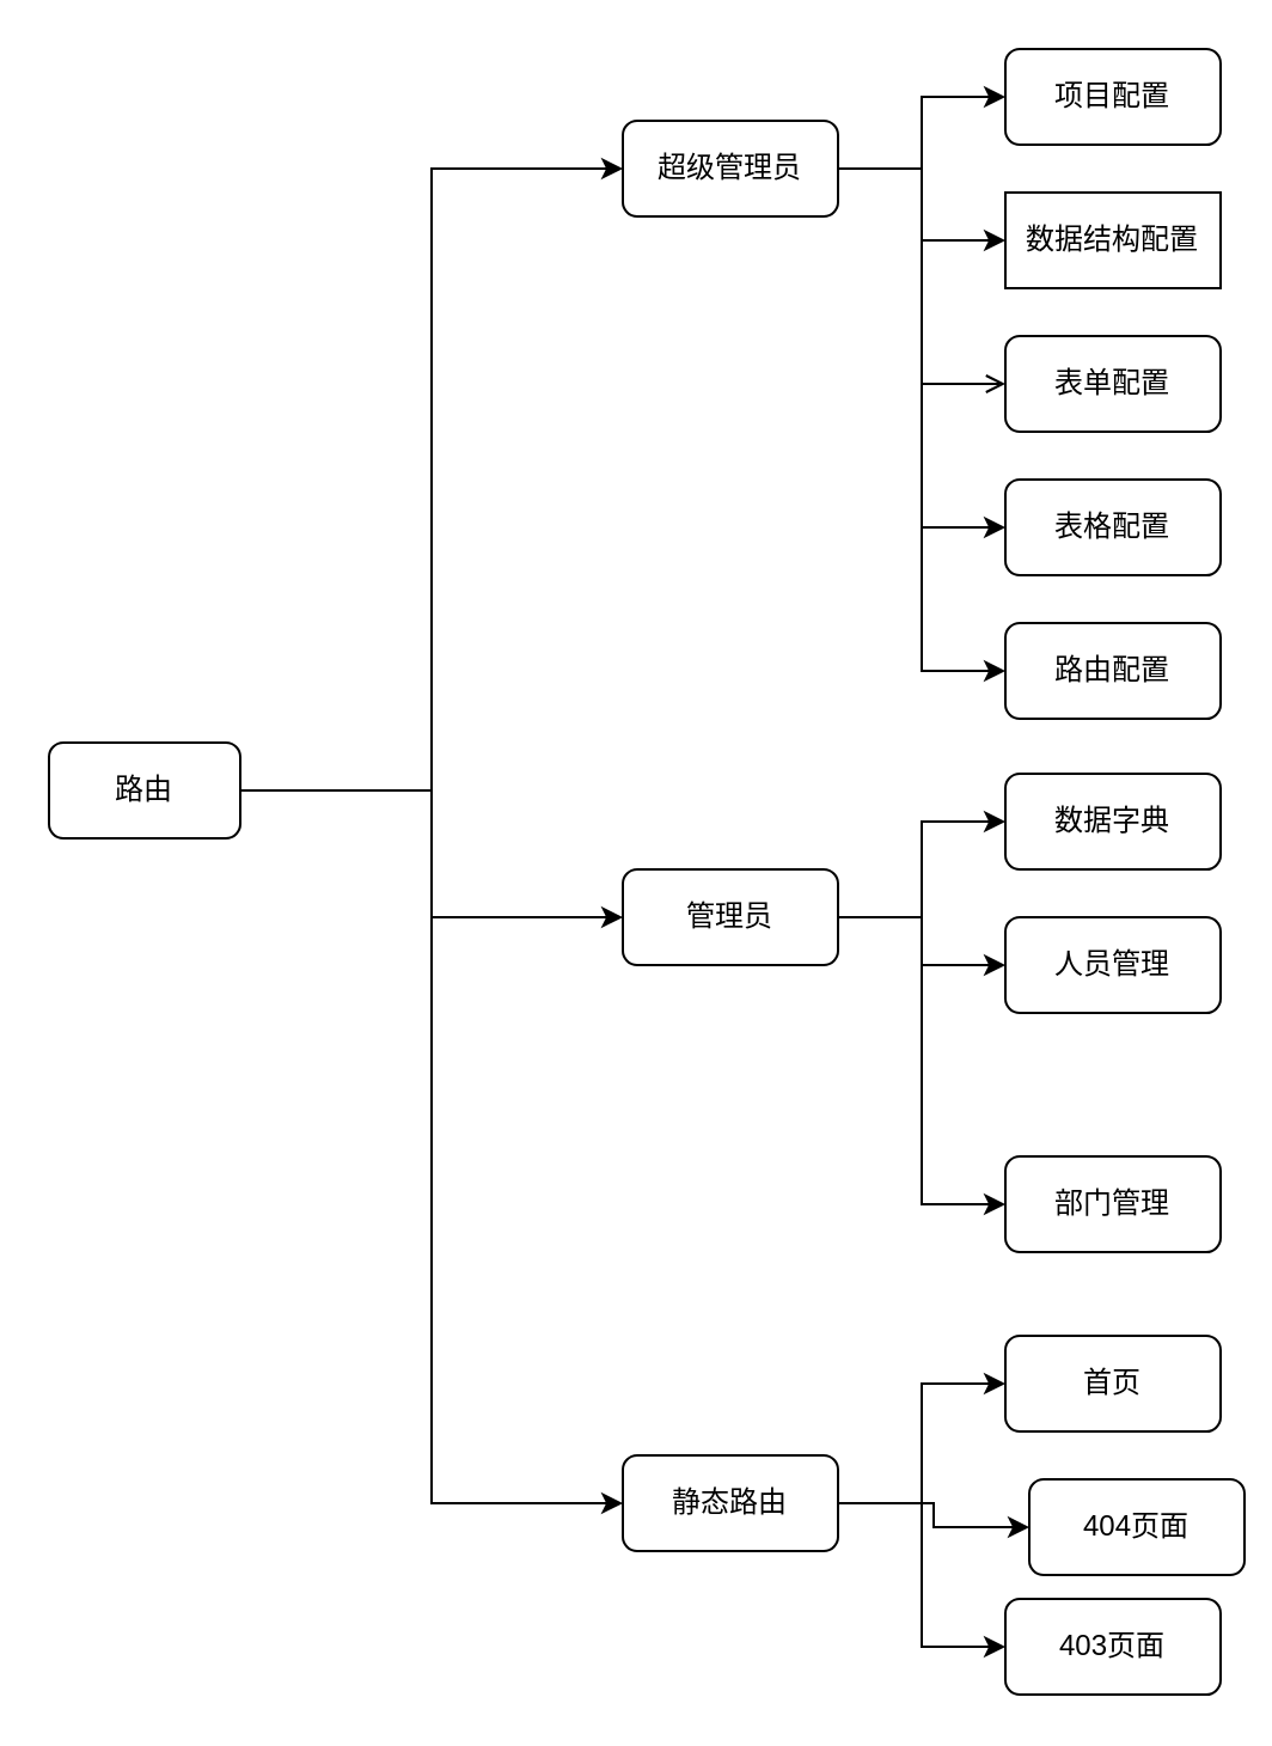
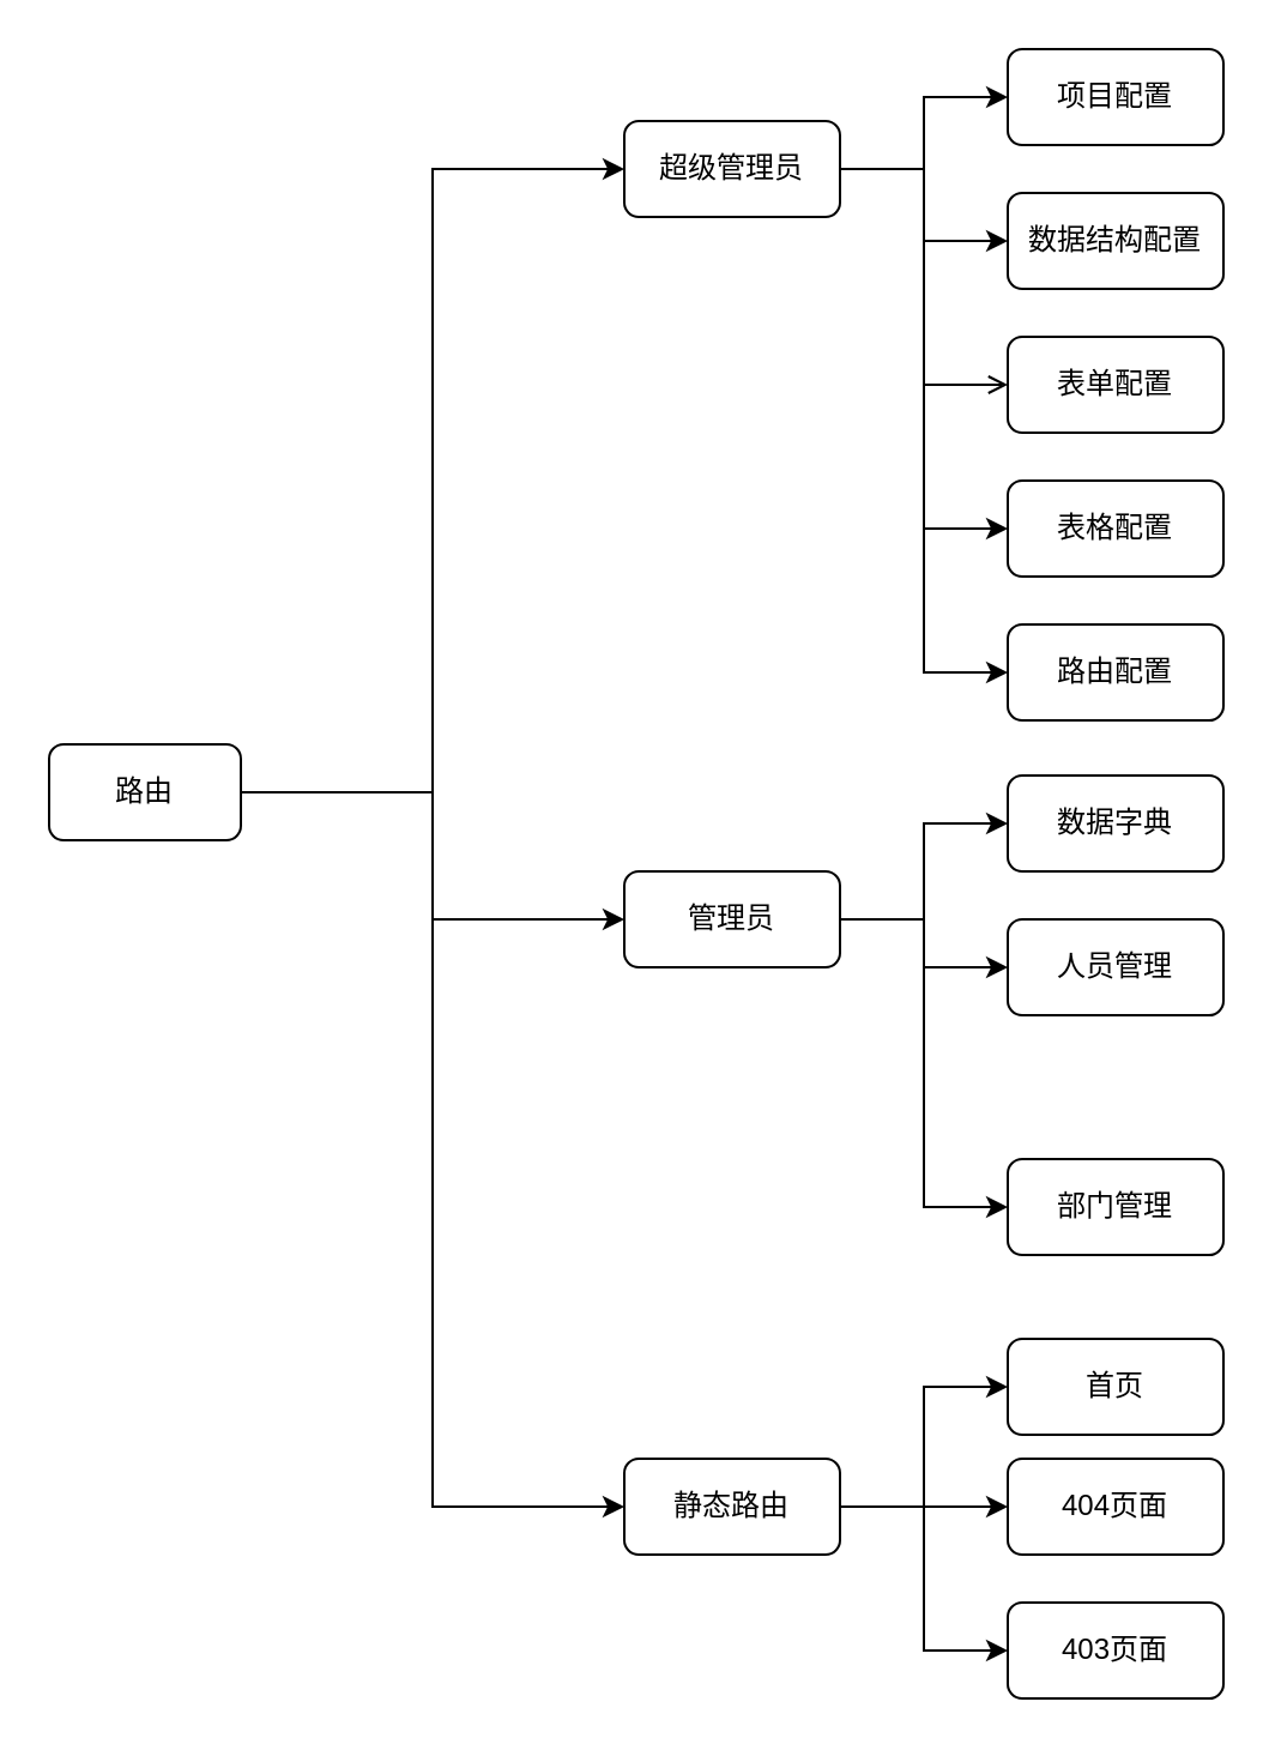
  <mxCell id="0" />
  <mxCell id="1" parent="0" />
  <mxCell id="2" style="edgeStyle=orthogonalEdgeStyle;rounded=0;orthogonalLoop=1;jettySize=auto;html=1;entryX=0;entryY=0.5;entryDx=0;entryDy=0;" edge="1" parent="1" source="5" target="11"><mxGeometry relative="1" as="geometry" /></mxCell>
  <mxCell id="3" style="edgeStyle=orthogonalEdgeStyle;rounded=0;orthogonalLoop=1;jettySize=auto;html=1;entryX=0;entryY=0.5;entryDx=0;entryDy=0;" edge="1" parent="1" source="5" target="20"><mxGeometry relative="1" as="geometry" /></mxCell>
  <mxCell id="4" style="edgeStyle=orthogonalEdgeStyle;rounded=0;orthogonalLoop=1;jettySize=auto;html=1;entryX=0;entryY=0.5;entryDx=0;entryDy=0;" edge="1" parent="1" source="5" target="27"><mxGeometry relative="1" as="geometry" /></mxCell>
  <mxCell id="5" value="路由" style="rounded=1;whiteSpace=wrap;html=1;" vertex="1" parent="1"><mxGeometry x="20" y="310" width="80" height="40" as="geometry" /></mxCell>
  <mxCell id="6" style="edgeStyle=orthogonalEdgeStyle;rounded=0;orthogonalLoop=1;jettySize=auto;html=1;entryX=0;entryY=0.5;entryDx=0;entryDy=0;" edge="1" parent="1" source="11" target="12"><mxGeometry relative="1" as="geometry" /></mxCell>
  <mxCell id="7" style="edgeStyle=orthogonalEdgeStyle;rounded=0;orthogonalLoop=1;jettySize=auto;html=1;" edge="1" parent="1" source="11" target="13"><mxGeometry relative="1" as="geometry" /></mxCell>
  <mxCell id="8" style="edgeStyle=orthogonalEdgeStyle;rounded=0;orthogonalLoop=1;jettySize=auto;html=1;entryX=0;entryY=0.5;entryDx=0;entryDy=0;endArrow=open;" edge="1" parent="1" source="11" target="14"><mxGeometry relative="1" as="geometry" /></mxCell>
  <mxCell id="9" style="edgeStyle=orthogonalEdgeStyle;rounded=0;orthogonalLoop=1;jettySize=auto;html=1;entryX=0;entryY=0.5;entryDx=0;entryDy=0;" edge="1" parent="1" source="11" target="15"><mxGeometry relative="1" as="geometry" /></mxCell>
  <mxCell id="10" style="edgeStyle=orthogonalEdgeStyle;rounded=0;orthogonalLoop=1;jettySize=auto;html=1;entryX=0;entryY=0.5;entryDx=0;entryDy=0;" edge="1" parent="1" source="11" target="16"><mxGeometry relative="1" as="geometry" /></mxCell>
  <mxCell id="11" value="超级管理员" style="rounded=1;whiteSpace=wrap;html=1;" vertex="1" parent="1"><mxGeometry x="260" y="50" width="90" height="40" as="geometry" /></mxCell>
  <mxCell id="12" value="项目配置" style="rounded=1;whiteSpace=wrap;html=1;" vertex="1" parent="1"><mxGeometry x="420" y="20" width="90" height="40" as="geometry" /></mxCell>
- <mxCell id="13" value="数据结构配置" style="whiteSpace=wrap;html=1;rounded=0;" vertex="1" parent="1"><mxGeometry x="420" y="80" width="90" height="40" as="geometry" /></mxCell>
+ <mxCell id="13" value="数据结构配置" style="rounded=1;whiteSpace=wrap;html=1;" vertex="1" parent="1"><mxGeometry x="420" y="80" width="90" height="40" as="geometry" /></mxCell>
  <mxCell id="14" value="表单配置" style="rounded=1;whiteSpace=wrap;html=1;" vertex="1" parent="1"><mxGeometry x="420" y="140" width="90" height="40" as="geometry" /></mxCell>
  <mxCell id="15" value="表格配置" style="rounded=1;whiteSpace=wrap;html=1;" vertex="1" parent="1"><mxGeometry x="420" y="200" width="90" height="40" as="geometry" /></mxCell>
  <mxCell id="16" value="路由配置" style="rounded=1;whiteSpace=wrap;html=1;" vertex="1" parent="1"><mxGeometry x="420" y="260" width="90" height="40" as="geometry" /></mxCell>
  <mxCell id="17" style="edgeStyle=orthogonalEdgeStyle;rounded=0;orthogonalLoop=1;jettySize=auto;html=1;" edge="1" parent="1" source="20" target="22"><mxGeometry relative="1" as="geometry" /></mxCell>
  <mxCell id="18" style="edgeStyle=orthogonalEdgeStyle;rounded=0;orthogonalLoop=1;jettySize=auto;html=1;entryX=0;entryY=0.5;entryDx=0;entryDy=0;" edge="1" parent="1" source="20" target="23"><mxGeometry relative="1" as="geometry" /></mxCell>
  <mxCell id="19" style="edgeStyle=orthogonalEdgeStyle;rounded=0;orthogonalLoop=1;jettySize=auto;html=1;entryX=0;entryY=0.5;entryDx=0;entryDy=0;" edge="1" parent="1" source="20" target="21"><mxGeometry relative="1" as="geometry" /></mxCell>
  <mxCell id="20" value="管理员" style="rounded=1;whiteSpace=wrap;html=1;" vertex="1" parent="1"><mxGeometry x="260" y="363" width="90" height="40" as="geometry" /></mxCell>
  <mxCell id="21" value="数据字典" style="rounded=1;whiteSpace=wrap;html=1;" vertex="1" parent="1"><mxGeometry x="420" y="323" width="90" height="40" as="geometry" /></mxCell>
  <mxCell id="22" value="人员管理" style="rounded=1;whiteSpace=wrap;html=1;" vertex="1" parent="1"><mxGeometry x="420" y="383" width="90" height="40" as="geometry" /></mxCell>
  <mxCell id="23" value="部门管理" style="rounded=1;whiteSpace=wrap;html=1;" vertex="1" parent="1"><mxGeometry x="420" y="483" width="90" height="40" as="geometry" /></mxCell>
  <mxCell id="24" style="edgeStyle=orthogonalEdgeStyle;rounded=0;orthogonalLoop=1;jettySize=auto;html=1;entryX=0;entryY=0.5;entryDx=0;entryDy=0;" edge="1" parent="1" source="27" target="28"><mxGeometry relative="1" as="geometry" /></mxCell>
  <mxCell id="25" style="edgeStyle=orthogonalEdgeStyle;rounded=0;orthogonalLoop=1;jettySize=auto;html=1;" edge="1" parent="1" source="27" target="29"><mxGeometry relative="1" as="geometry" /></mxCell>
  <mxCell id="26" style="edgeStyle=orthogonalEdgeStyle;rounded=0;orthogonalLoop=1;jettySize=auto;html=1;entryX=0;entryY=0.5;entryDx=0;entryDy=0;" edge="1" parent="1" source="27" target="30"><mxGeometry relative="1" as="geometry" /></mxCell>
  <mxCell id="27" value="静态路由" style="rounded=1;whiteSpace=wrap;html=1;" vertex="1" parent="1"><mxGeometry x="260" y="608" width="90" height="40" as="geometry" /></mxCell>
  <mxCell id="28" value="首页" style="rounded=1;whiteSpace=wrap;html=1;" vertex="1" parent="1"><mxGeometry x="420" y="558" width="90" height="40" as="geometry" /></mxCell>
- <mxCell id="29" value="404页面" style="rounded=1;whiteSpace=wrap;html=1;" vertex="1" parent="1"><mxGeometry x="430" y="618" width="90" height="40" as="geometry" /></mxCell>
+ <mxCell id="29" value="404页面" style="rounded=1;whiteSpace=wrap;html=1;" vertex="1" parent="1"><mxGeometry x="420" y="608" width="90" height="40" as="geometry" /></mxCell>
  <mxCell id="30" value="403页面" style="rounded=1;whiteSpace=wrap;html=1;" vertex="1" parent="1"><mxGeometry x="420" y="668" width="90" height="40" as="geometry" /></mxCell>
